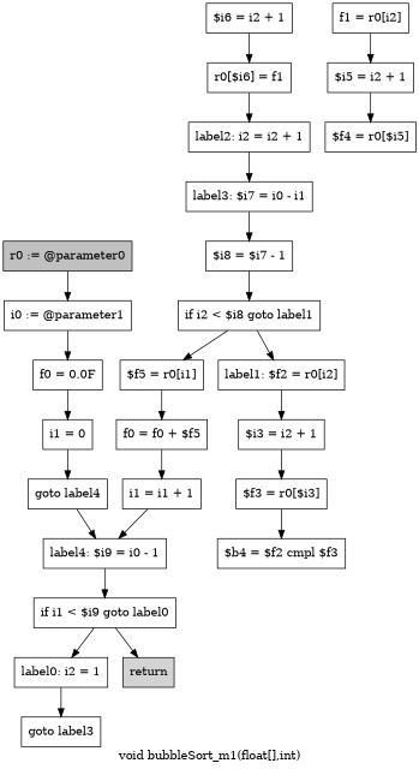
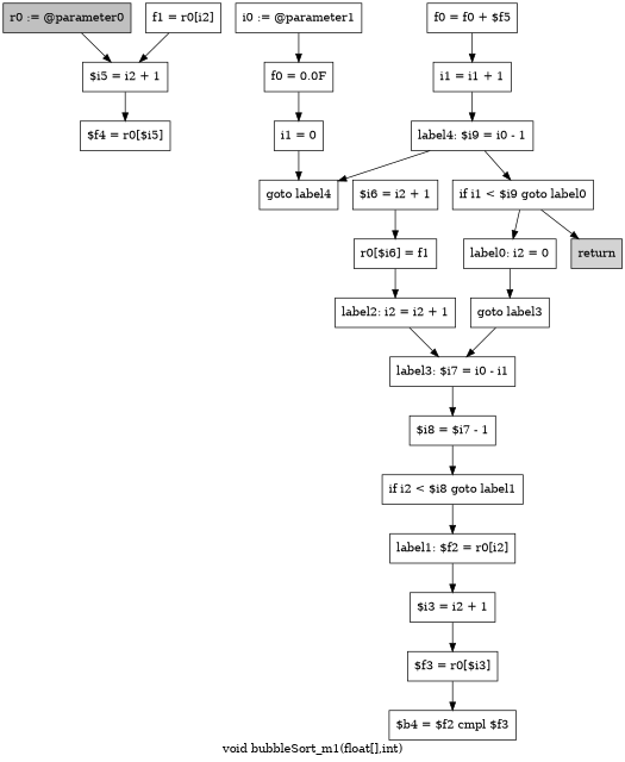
  digraph {
    label="void bubbleSort_m1(float[],int)"
    node [shape=box]
    n1 [fillcolor=gray label="r0 := @parameter0" style=filled]
    n2 [label="i0 := @parameter1"]
    n3 [label="f0 = 0.0F"]
    n4 [label="i1 = 0"]
    n5 [label="goto label4"]
    n6 [label="label4: $i9 = i0 - 1"]
    n7 [label="if i1 < $i9 goto label0"]
-   n8 [label="label0: i2 = 1"]
+   n8 [label="label0: i2 = 0"]
    n9 [fillcolor=lightgray label=return style=filled]
    n10 [label="goto label3"]
    n11 [label="label3: $i7 = i0 - i1"]
    n12 [label="$i8 = $i7 - 1"]
    n13 [label="if i2 < $i8 goto label1"]
    n14 [label="label1: $f2 = r0[i2]"]
    n15 [label="$i3 = i2 + 1"]
    n16 [label="$f3 = r0[$i3]"]
    n17 [label="$b4 = $f2 cmpl $f3"]
    n18 [label="f1 = r0[i2]"]
    n19 [label="$i5 = i2 + 1"]
    n20 [label="label2: i2 = i2 + 1"]
    n21 [label="$f4 = r0[$i5]"]
    n22 [label="$i6 = i2 + 1"]
    n23 [label="r0[$i6] = f1"]
-   n24 [label="$f5 = r0[i1]"]
    n25 [label="f0 = f0 + $f5"]
    n26 [label="i1 = i1 + 1"]
-   n1 -> n2
+   n1 -> n19
    n2 -> n3
    n3 -> n4
    n4 -> n5
-   n5 -> n6
+   n6 -> n5
    n6 -> n7
    n7 -> n8
    n7 -> n9
    n8 -> n10
+   n10 -> n11
    n11 -> n12
    n12 -> n13
    n13 -> n14
-   n13 -> n24
    n14 -> n15
    n15 -> n16
    n16 -> n17
    n18 -> n19
    n19 -> n21
    n20 -> n11
    n22 -> n23
    n23 -> n20
-   n24 -> n25
    n25 -> n26
    n26 -> n6
  }
